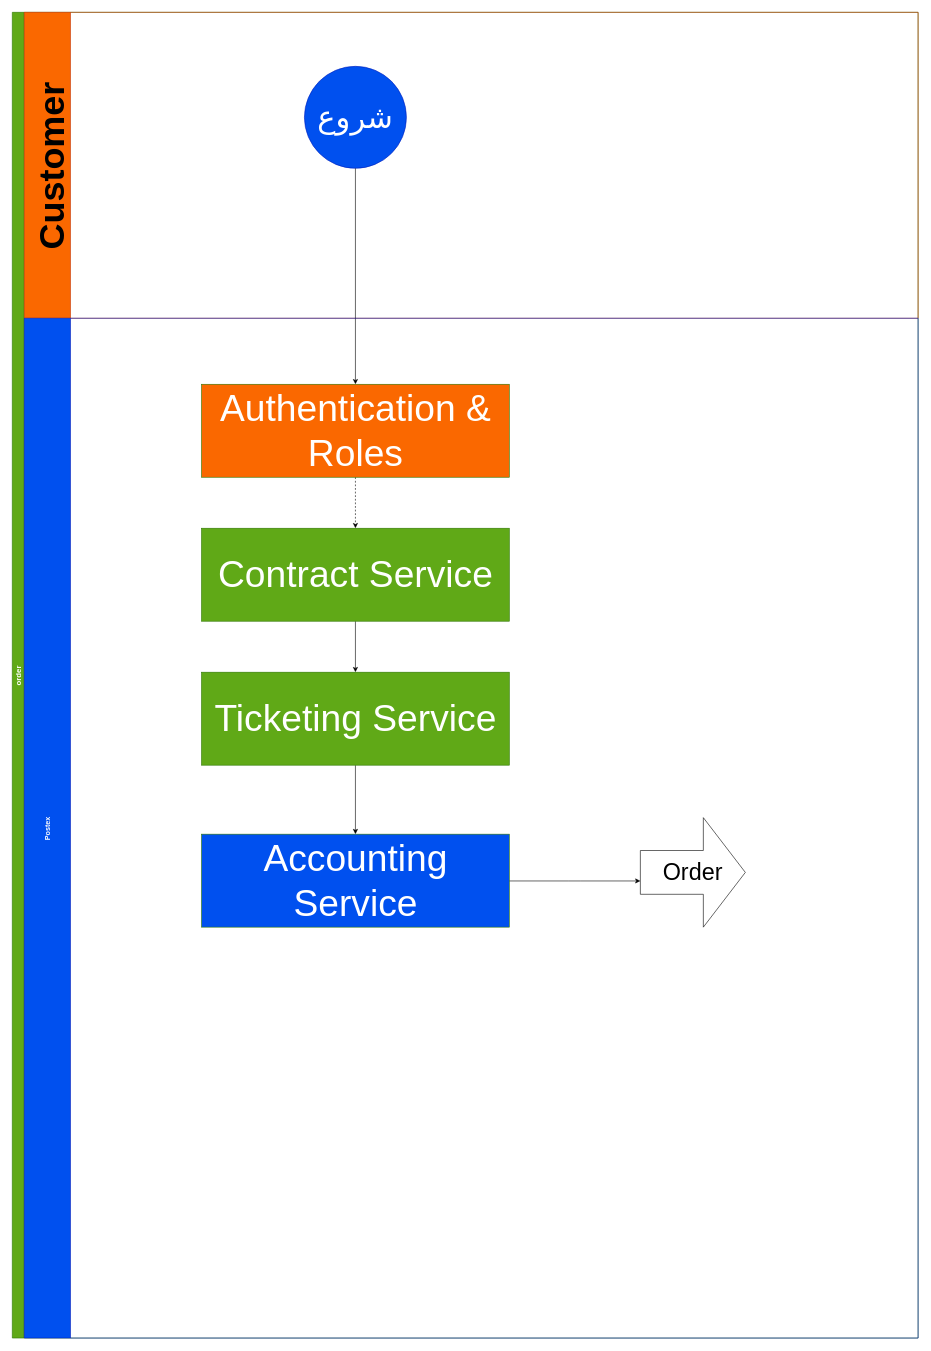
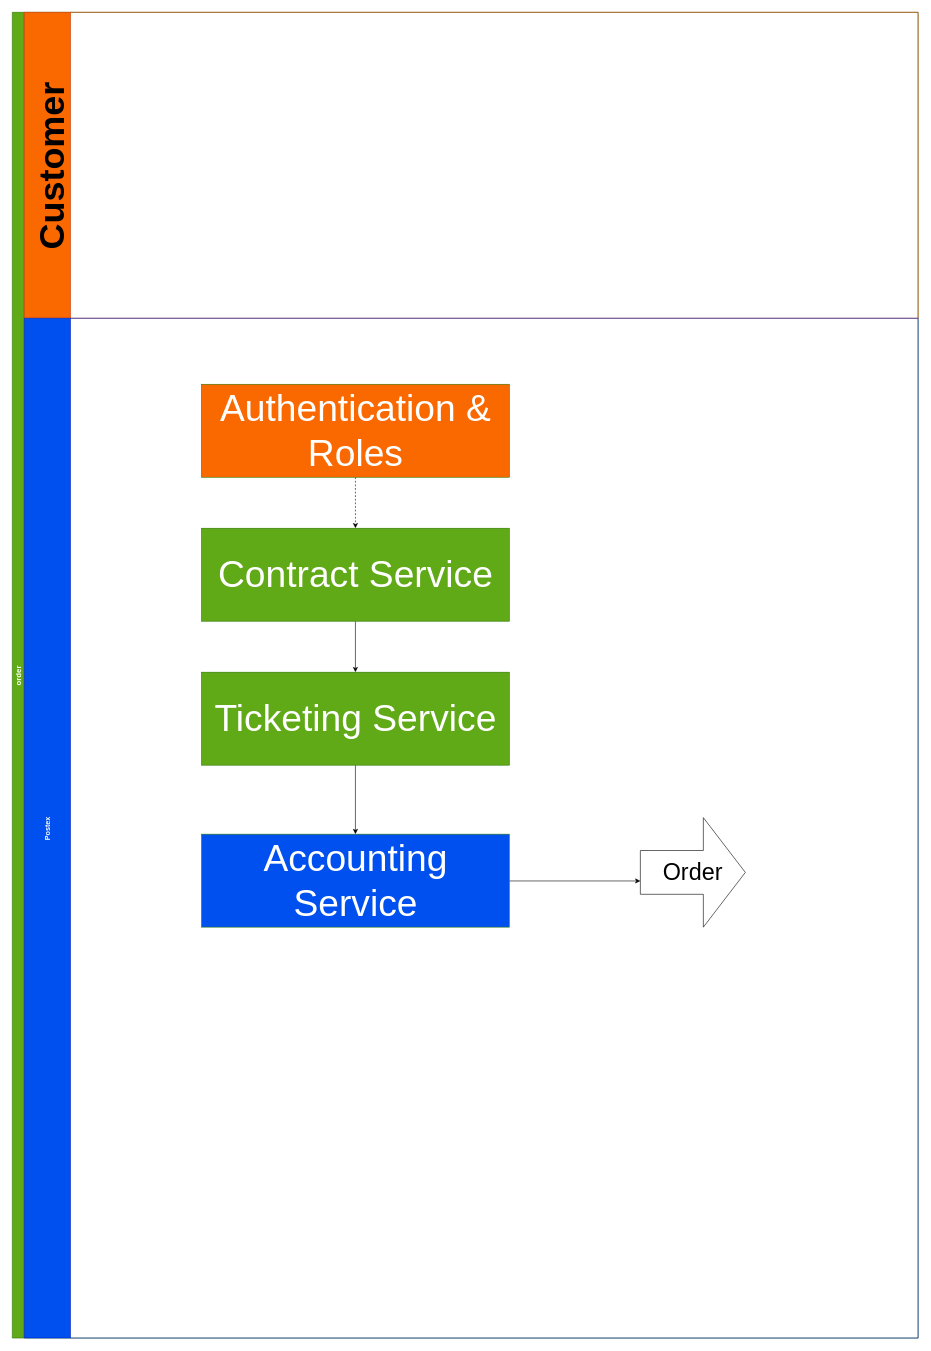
  <mxCell id="0" />
  <mxCell id="1" parent="0" />
  <mxCell id="2" value="order" style="swimlane;childLayout=stackLayout;resizeParent=1;resizeParentMax=0;horizontal=0;startSize=20;horizontalStack=0;fillColor=#60a917;strokeColor=#2D7600;fontColor=#ffffff;fontSize=13;" parent="1" vertex="1"><mxGeometry x="20" y="20" width="1510" height="2210" as="geometry" /></mxCell>
  <mxCell id="3" value="Customer" style="swimlane;startSize=77;horizontal=0;fontSize=60;fillColor=#fa6800;fontColor=#000000;strokeColor=#C73500;" parent="2" vertex="1"><mxGeometry x="20" width="1490" height="510" as="geometry" /></mxCell>
- <mxCell id="4" value="&lt;font style=&quot;font-size: 51px&quot;&gt;شروع&lt;/font&gt;" style="ellipse;whiteSpace=wrap;html=1;aspect=fixed;fontSize=13;fillColor=#0050ef;strokeColor=#001DBC;fontColor=#ffffff;" parent="3" vertex="1"><mxGeometry x="467" y="90" width="170" height="170" as="geometry" /></mxCell>
- <mxCell id="5" value="" style="edgeStyle=orthogonalEdgeStyle;html=1;fontSize=51;" parent="2" source="4" target="8" edge="1"><mxGeometry relative="1" as="geometry" /></mxCell>
  <mxCell id="6" value="Postex" style="swimlane;startSize=77;horizontal=0;fillColor=#0050ef;strokeColor=#001DBC;fontColor=#ffffff;" parent="2" vertex="1"><mxGeometry x="20" y="510" width="1490" height="1700" as="geometry" /></mxCell>
  <mxCell id="7" value="" style="edgeStyle=orthogonalEdgeStyle;html=1;dashed=1;" parent="6" source="8" target="10" edge="1"><mxGeometry relative="1" as="geometry" /></mxCell>
  <mxCell id="8" value="&lt;span style=&quot;font-size: 62px&quot;&gt;Authentication &amp;amp; Roles&lt;/span&gt;" style="whiteSpace=wrap;html=1;fontSize=13;fillColor=#fa6800;strokeColor=#2D7600;fontColor=#ffffff;" parent="6" vertex="1"><mxGeometry x="295.5" y="110" width="513" height="155" as="geometry" /></mxCell>
  <mxCell id="9" style="edgeStyle=orthogonalEdgeStyle;html=1;exitX=0.5;exitY=1;exitDx=0;exitDy=0;entryX=0.5;entryY=0;entryDx=0;entryDy=0;fontSize=60;" edge="1" parent="6" source="10" target="15"><mxGeometry relative="1" as="geometry" /></mxCell>
  <mxCell id="10" value="&lt;span style=&quot;font-size: 62px&quot;&gt;Contract Service&lt;/span&gt;" style="whiteSpace=wrap;html=1;fontSize=13;fillColor=#60a917;strokeColor=#2D7600;fontColor=#ffffff;" parent="6" vertex="1"><mxGeometry x="295.5" y="350" width="513" height="155" as="geometry" /></mxCell>
  <mxCell id="11" value="" style="edgeStyle=elbowEdgeStyle;html=1;elbow=vertical;" parent="6" source="12" target="13" edge="1"><mxGeometry relative="1" as="geometry" /></mxCell>
  <mxCell id="12" value="&lt;span style=&quot;font-size: 62px&quot;&gt;Accounting Service&lt;/span&gt;" style="whiteSpace=wrap;html=1;fontSize=13;fillColor=#0050ef;strokeColor=#2D7600;fontColor=#ffffff;" parent="6" vertex="1"><mxGeometry x="295.5" y="860" width="513" height="155" as="geometry" /></mxCell>
  <mxCell id="13" value="&lt;font style=&quot;font-size: 39px&quot;&gt;Order&lt;/font&gt;" style="shape=singleArrow;whiteSpace=wrap;html=1;arrowWidth=0.4;arrowSize=0.4;fontSize=13;" parent="6" vertex="1"><mxGeometry x="1027" y="832.5" width="175" height="182.5" as="geometry" /></mxCell>
  <mxCell id="14" style="edgeStyle=orthogonalEdgeStyle;html=1;exitX=0.5;exitY=1;exitDx=0;exitDy=0;entryX=0.5;entryY=0;entryDx=0;entryDy=0;fontSize=60;" edge="1" parent="6" source="15" target="12"><mxGeometry relative="1" as="geometry" /></mxCell>
  <mxCell id="15" value="&lt;span style=&quot;font-size: 62px&quot;&gt;Ticketing Service&lt;/span&gt;" style="whiteSpace=wrap;html=1;fontSize=13;fillColor=#60a917;strokeColor=#2D7600;fontColor=#ffffff;" vertex="1" parent="6"><mxGeometry x="295.5" y="590" width="513" height="155" as="geometry" /></mxCell>
